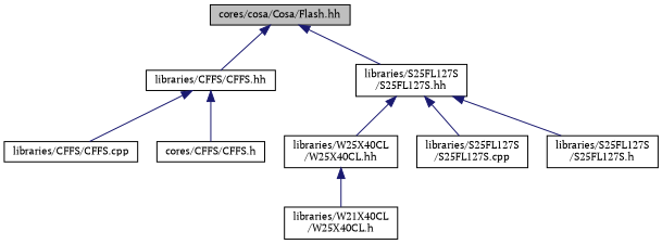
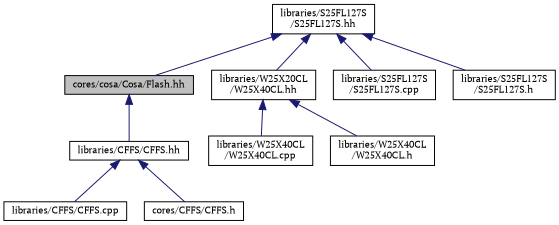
  digraph {
    fontname="PT Serif"
    node [color=black fillcolor=white fontname="PT Serif" fontsize=10 shape=record style=filled]
    edge [color=midnightblue dir=back fontname="PT Serif" fontsize=10 labelfontname=Helvetica labelfontsize=10 style=solid]
    n1 [fillcolor=grey75 fontcolor=black height=0.2 label="cores/cosa/Cosa/Flash.hh" width=0.4]
    n2 [height=0.2 label="libraries/CFFS/CFFS.hh" width=0.4]
    n3 [height=0.2 label="libraries/S25FL127S\l/S25FL127S.hh" width=0.4]
    n4 [height=0.2 label="libraries/CFFS/CFFS.cpp" width=0.4]
    n5 [height=0.2 label="cores/CFFS/CFFS.h" width=0.4]
-   n6 [height=0.2 label="libraries/W25X40CL\l/W25X40CL.hh" width=0.4]
+   n6 [height=0.2 label="libraries/W25X20CL\l/W25X40CL.hh" width=0.4]
    n7 [height=0.2 label="libraries/S25FL127S\l/S25FL127S.cpp" width=0.4]
    n8 [height=0.2 label="libraries/S25FL127S\l/S25FL127S.h" width=0.4]
-   n10 [height=0.2 label="libraries/W21X40CL\l/W25X40CL.h" width=0.4]
+   n9 [height=0.2 label="libraries/W25X40CL\l/W25X40CL.cpp" width=0.4]
+   n10 [height=0.2 label="libraries/W25X40CL\l/W25X40CL.h" width=0.4]
    n1 -> n2
-   n1 -> n3
+   n3 -> n1
    n2 -> n4
    n2 -> n5
    n3 -> n6
    n3 -> n7
    n3 -> n8
+   n6 -> n9
    n6 -> n10
  }
